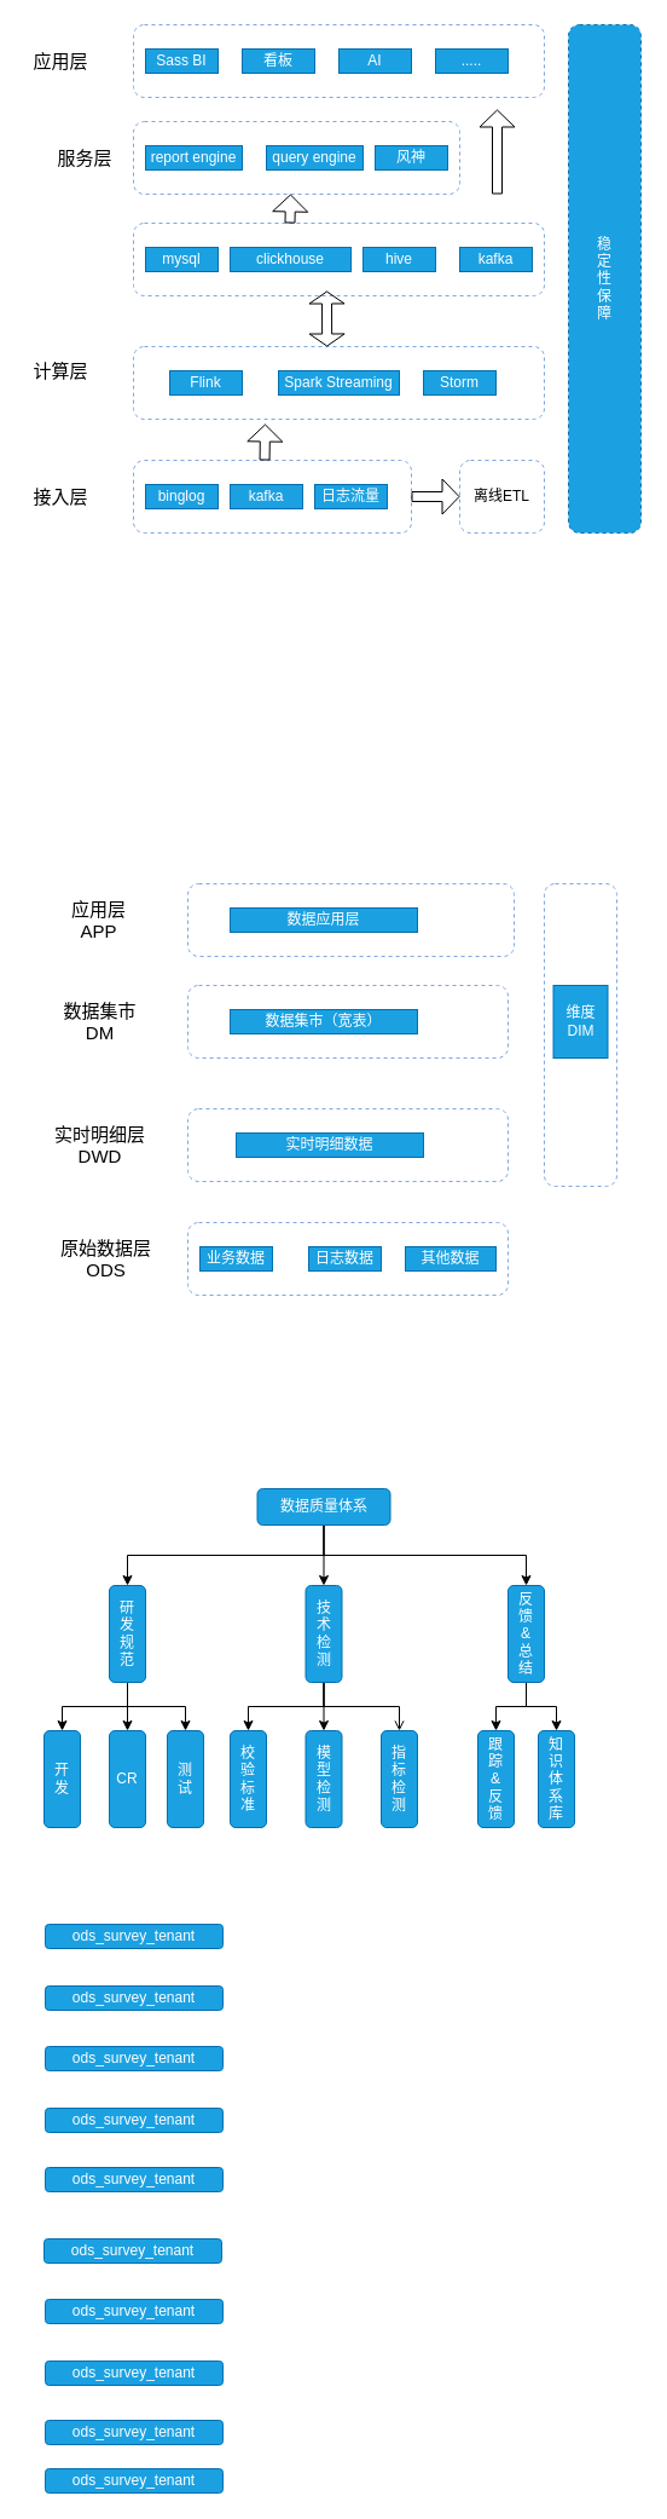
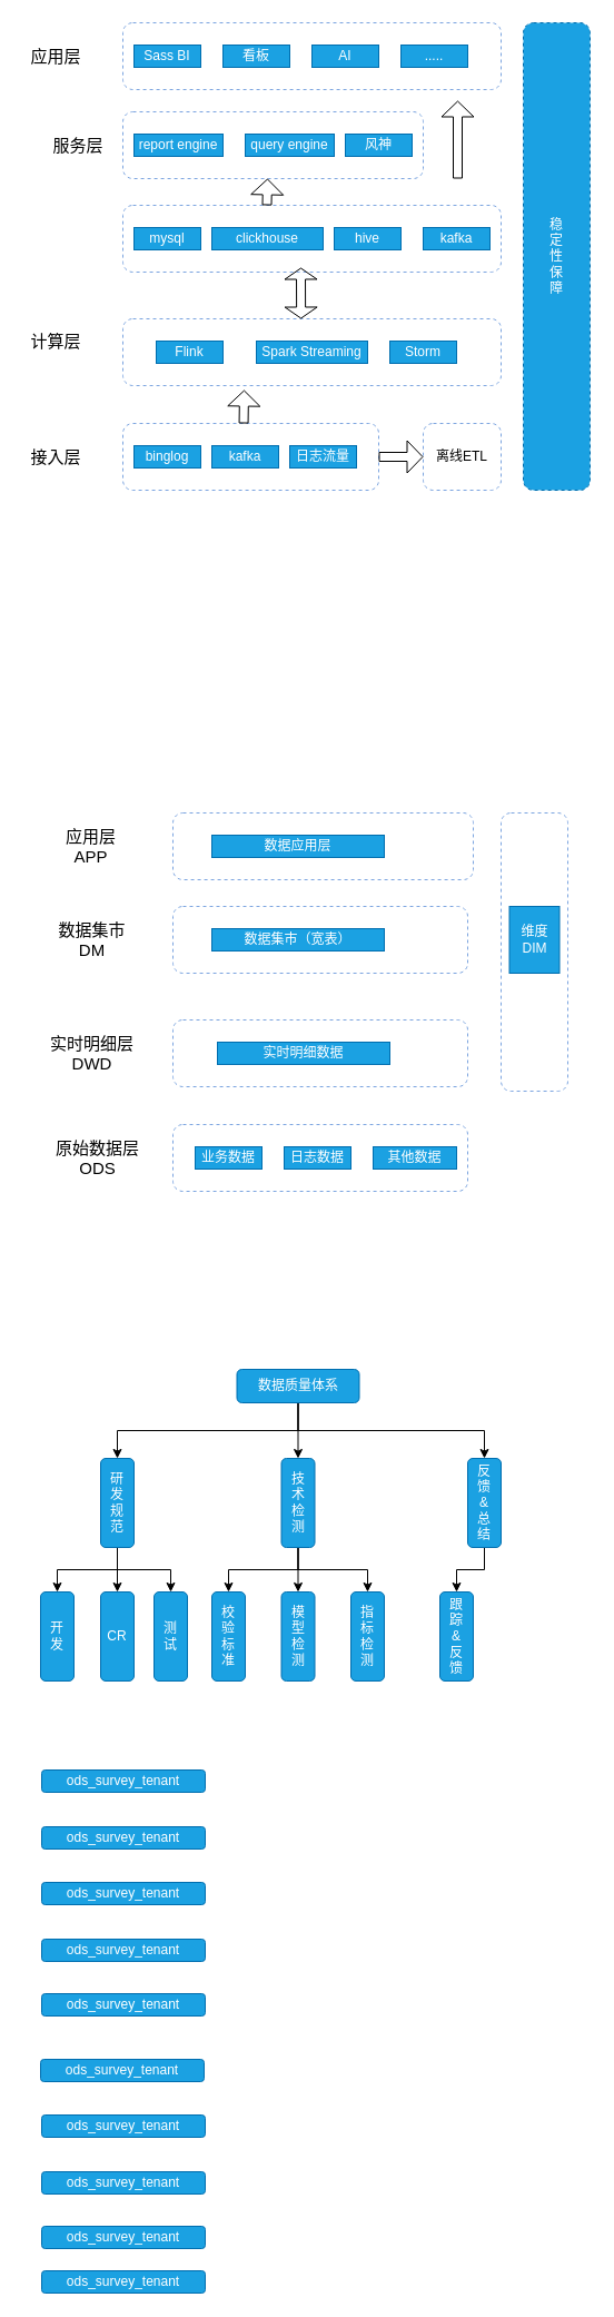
  <mxCell id="0" />
  <mxCell id="1" parent="0" />
  <mxCell id="2" value="" style="rounded=1;whiteSpace=wrap;html=1;dashed=1;strokeColor=#7EA6E0;" parent="1" vertex="1"><mxGeometry x="110" y="380" width="230" height="60" as="geometry" /></mxCell>
  <mxCell id="3" value="binglog" style="rounded=0;whiteSpace=wrap;html=1;strokeColor=#006EAF;fillColor=#1ba1e2;fontColor=#ffffff;" parent="1" vertex="1"><mxGeometry x="120" y="400" width="60" height="20" as="geometry" /></mxCell>
  <mxCell id="4" value="kafka" style="rounded=0;whiteSpace=wrap;html=1;strokeColor=#006EAF;fillColor=#1ba1e2;fontColor=#ffffff;" parent="1" vertex="1"><mxGeometry x="190" y="400" width="60" height="20" as="geometry" /></mxCell>
  <mxCell id="5" value="日志流量" style="rounded=0;whiteSpace=wrap;html=1;strokeColor=#006EAF;fillColor=#1ba1e2;fontColor=#ffffff;" parent="1" vertex="1"><mxGeometry x="260" y="400" width="60" height="20" as="geometry" /></mxCell>
  <mxCell id="6" value="&lt;font style=&quot;font-size: 15px&quot;&gt;接入层&lt;/font&gt;" style="text;html=1;strokeColor=none;fillColor=none;align=center;verticalAlign=middle;whiteSpace=wrap;rounded=0;" parent="1" vertex="1"><mxGeometry x="20" y="400" width="60" height="20" as="geometry" /></mxCell>
  <mxCell id="7" value="" style="rounded=1;whiteSpace=wrap;html=1;dashed=1;strokeColor=#7EA6E0;" parent="1" vertex="1"><mxGeometry x="110" y="286" width="340" height="60" as="geometry" /></mxCell>
  <mxCell id="8" value="Flink" style="rounded=0;whiteSpace=wrap;html=1;strokeColor=#006EAF;fillColor=#1ba1e2;fontColor=#ffffff;" parent="1" vertex="1"><mxGeometry x="140" y="306" width="60" height="20" as="geometry" /></mxCell>
  <mxCell id="9" value="Spark Streaming" style="rounded=0;whiteSpace=wrap;html=1;strokeColor=#006EAF;fillColor=#1ba1e2;fontColor=#ffffff;" parent="1" vertex="1"><mxGeometry x="230" y="306" width="100" height="20" as="geometry" /></mxCell>
  <mxCell id="10" value="Storm" style="rounded=0;whiteSpace=wrap;html=1;strokeColor=#006EAF;fillColor=#1ba1e2;fontColor=#ffffff;" parent="1" vertex="1"><mxGeometry x="350" y="306" width="60" height="20" as="geometry" /></mxCell>
  <mxCell id="11" value="&lt;span style=&quot;font-size: 15px&quot;&gt;计算层&lt;/span&gt;" style="text;html=1;strokeColor=none;fillColor=none;align=center;verticalAlign=middle;whiteSpace=wrap;rounded=0;" parent="1" vertex="1"><mxGeometry x="20" y="296" width="60" height="20" as="geometry" /></mxCell>
  <mxCell id="12" value="" style="rounded=1;whiteSpace=wrap;html=1;dashed=1;strokeColor=#7EA6E0;" parent="1" vertex="1"><mxGeometry x="110" y="184" width="340" height="60" as="geometry" /></mxCell>
  <mxCell id="13" value="mysql" style="rounded=0;whiteSpace=wrap;html=1;strokeColor=#006EAF;fillColor=#1ba1e2;fontColor=#ffffff;" parent="1" vertex="1"><mxGeometry x="120" y="204" width="60" height="20" as="geometry" /></mxCell>
  <mxCell id="14" value="clickhouse" style="rounded=0;whiteSpace=wrap;html=1;strokeColor=#006EAF;fillColor=#1ba1e2;fontColor=#ffffff;" parent="1" vertex="1"><mxGeometry x="190" y="204" width="100" height="20" as="geometry" /></mxCell>
  <mxCell id="15" value="hive" style="rounded=0;whiteSpace=wrap;html=1;strokeColor=#006EAF;fillColor=#1ba1e2;fontColor=#ffffff;" parent="1" vertex="1"><mxGeometry x="300" y="204" width="60" height="20" as="geometry" /></mxCell>
  <mxCell id="16" value="kafka" style="rounded=0;whiteSpace=wrap;html=1;strokeColor=#006EAF;fillColor=#1ba1e2;fontColor=#ffffff;" parent="1" vertex="1"><mxGeometry x="380" y="204" width="60" height="20" as="geometry" /></mxCell>
  <mxCell id="17" value="&lt;span style=&quot;font-size: 15px&quot;&gt;服务层&lt;/span&gt;" style="text;html=1;strokeColor=none;fillColor=none;align=center;verticalAlign=middle;whiteSpace=wrap;rounded=0;" parent="1" vertex="1"><mxGeometry x="40" y="120" width="60" height="20" as="geometry" /></mxCell>
  <mxCell id="18" value="" style="rounded=1;whiteSpace=wrap;html=1;dashed=1;strokeColor=#7EA6E0;" parent="1" vertex="1"><mxGeometry x="110" y="100" width="270" height="60" as="geometry" /></mxCell>
  <mxCell id="19" value="report engine" style="rounded=0;whiteSpace=wrap;html=1;strokeColor=#006EAF;fillColor=#1ba1e2;fontColor=#ffffff;" parent="1" vertex="1"><mxGeometry x="120" y="120" width="80" height="20" as="geometry" /></mxCell>
  <mxCell id="20" value="query engine" style="rounded=0;whiteSpace=wrap;html=1;strokeColor=#006EAF;fillColor=#1ba1e2;fontColor=#ffffff;" parent="1" vertex="1"><mxGeometry x="220" y="120" width="80" height="20" as="geometry" /></mxCell>
  <mxCell id="21" value="风神" style="rounded=0;whiteSpace=wrap;html=1;strokeColor=#006EAF;fillColor=#1ba1e2;fontColor=#ffffff;" parent="1" vertex="1"><mxGeometry x="310" y="120" width="60" height="20" as="geometry" /></mxCell>
  <mxCell id="22" value="&lt;span style=&quot;font-size: 15px&quot;&gt;应用层&lt;/span&gt;" style="text;html=1;strokeColor=none;fillColor=none;align=center;verticalAlign=middle;whiteSpace=wrap;rounded=0;" parent="1" vertex="1"><mxGeometry x="20" y="40" width="60" height="20" as="geometry" /></mxCell>
  <mxCell id="23" value="" style="shape=flexArrow;endArrow=classic;html=1;width=8;endSize=4.33;exitX=0.472;exitY=0;exitDx=0;exitDy=0;exitPerimeter=0;" parent="1" source="2" edge="1"><mxGeometry width="50" height="50" relative="1" as="geometry"><mxPoint x="220" y="380" as="sourcePoint" /><mxPoint x="219" y="350" as="targetPoint" /></mxGeometry></mxCell>
  <mxCell id="24" value="离线ETL" style="rounded=1;whiteSpace=wrap;html=1;dashed=1;strokeColor=#7EA6E0;" parent="1" vertex="1"><mxGeometry x="380" y="380" width="70" height="60" as="geometry" /></mxCell>
  <mxCell id="25" value="" style="shape=flexArrow;endArrow=classic;html=1;exitX=0.471;exitY=0;exitDx=0;exitDy=0;exitPerimeter=0;startArrow=block;width=8;endSize=3;startSize=3;" parent="1" source="7" edge="1"><mxGeometry width="50" height="50" relative="1" as="geometry"><mxPoint x="270" y="277" as="sourcePoint" /><mxPoint x="270" y="240" as="targetPoint" /></mxGeometry></mxCell>
  <mxCell id="26" value="" style="rounded=1;whiteSpace=wrap;html=1;dashed=1;strokeColor=#7EA6E0;" parent="1" vertex="1"><mxGeometry x="110" y="20" width="340" height="60" as="geometry" /></mxCell>
  <mxCell id="27" value="Sass BI" style="rounded=0;whiteSpace=wrap;html=1;strokeColor=#006EAF;fillColor=#1ba1e2;fontColor=#ffffff;" parent="1" vertex="1"><mxGeometry x="120" y="40" width="60" height="20" as="geometry" /></mxCell>
  <mxCell id="28" value="看板" style="rounded=0;whiteSpace=wrap;html=1;strokeColor=#006EAF;fillColor=#1ba1e2;fontColor=#ffffff;" parent="1" vertex="1"><mxGeometry x="200" y="40" width="60" height="20" as="geometry" /></mxCell>
  <mxCell id="29" value="AI" style="rounded=0;whiteSpace=wrap;html=1;strokeColor=#006EAF;fillColor=#1ba1e2;fontColor=#ffffff;" parent="1" vertex="1"><mxGeometry x="280" y="40" width="60" height="20" as="geometry" /></mxCell>
  <mxCell id="30" value="....." style="rounded=0;whiteSpace=wrap;html=1;strokeColor=#006EAF;fillColor=#1ba1e2;fontColor=#ffffff;" parent="1" vertex="1"><mxGeometry x="360" y="40" width="60" height="20" as="geometry" /></mxCell>
  <mxCell id="31" value="" style="shape=flexArrow;endArrow=classic;html=1;width=8;endSize=4.33;exitX=0.472;exitY=0;exitDx=0;exitDy=0;exitPerimeter=0;" parent="1" edge="1"><mxGeometry width="50" height="50" relative="1" as="geometry"><mxPoint x="239.5" y="184" as="sourcePoint" /><mxPoint x="240" y="160" as="targetPoint" /></mxGeometry></mxCell>
  <mxCell id="32" value="" style="shape=flexArrow;endArrow=classic;html=1;width=8;endSize=4.33;" parent="1" edge="1"><mxGeometry width="50" height="50" relative="1" as="geometry"><mxPoint x="411" y="160" as="sourcePoint" /><mxPoint x="411" y="90" as="targetPoint" /></mxGeometry></mxCell>
  <mxCell id="33" value="" style="shape=flexArrow;endArrow=classic;html=1;width=8;endSize=4.33;exitX=1;exitY=0.5;exitDx=0;exitDy=0;entryX=0;entryY=0.5;entryDx=0;entryDy=0;" parent="1" source="2" target="24" edge="1"><mxGeometry width="50" height="50" relative="1" as="geometry"><mxPoint x="360" y="425" as="sourcePoint" /><mxPoint x="360" y="395" as="targetPoint" /></mxGeometry></mxCell>
  <mxCell id="34" value="" style="rounded=1;whiteSpace=wrap;html=1;dashed=1;strokeColor=#7EA6E0;" parent="1" vertex="1"><mxGeometry x="155" y="1010" width="265" height="60" as="geometry" /></mxCell>
- <mxCell id="35" value="业务数据" style="rounded=0;whiteSpace=wrap;html=1;strokeColor=#006EAF;fillColor=#1ba1e2;fontColor=#ffffff;" parent="1" vertex="1"><mxGeometry x="165" y="1030" width="60" height="20" as="geometry" /></mxCell>
+ <mxCell id="35" value="业务数据" style="rounded=0;whiteSpace=wrap;html=1;strokeColor=#006EAF;fillColor=#1ba1e2;fontColor=#ffffff;" parent="1" vertex="1"><mxGeometry x="175" y="1030" width="60" height="20" as="geometry" /></mxCell>
  <mxCell id="36" value="日志数据" style="rounded=0;whiteSpace=wrap;html=1;strokeColor=#006EAF;fillColor=#1ba1e2;fontColor=#ffffff;" parent="1" vertex="1"><mxGeometry x="255" y="1030" width="60" height="20" as="geometry" /></mxCell>
  <mxCell id="37" value="&lt;span style=&quot;font-size: 15px&quot;&gt;原始数据层&lt;br&gt;ODS&lt;/span&gt;" style="text;html=1;strokeColor=none;fillColor=none;align=center;verticalAlign=middle;whiteSpace=wrap;rounded=0;" parent="1" vertex="1"><mxGeometry x="40" y="1030" width="95" height="20" as="geometry" /></mxCell>
  <mxCell id="38" value="" style="rounded=1;whiteSpace=wrap;html=1;dashed=1;strokeColor=#7EA6E0;" parent="1" vertex="1"><mxGeometry x="155" y="916" width="265" height="60" as="geometry" /></mxCell>
  <mxCell id="39" value="实时明细数据" style="rounded=0;whiteSpace=wrap;html=1;strokeColor=#006EAF;fillColor=#1ba1e2;fontColor=#ffffff;" parent="1" vertex="1"><mxGeometry x="195" y="936" width="155" height="20" as="geometry" /></mxCell>
  <mxCell id="40" value="" style="rounded=1;whiteSpace=wrap;html=1;dashed=1;strokeColor=#7EA6E0;" parent="1" vertex="1"><mxGeometry x="155" y="814" width="265" height="60" as="geometry" /></mxCell>
  <mxCell id="41" value="&lt;span style=&quot;font-size: 15px&quot;&gt;数据集市&lt;br&gt;DM&lt;/span&gt;" style="text;html=1;strokeColor=none;fillColor=none;align=center;verticalAlign=middle;whiteSpace=wrap;rounded=0;" parent="1" vertex="1"><mxGeometry x="40" y="834" width="85" height="20" as="geometry" /></mxCell>
  <mxCell id="42" value="" style="rounded=1;whiteSpace=wrap;html=1;dashed=1;strokeColor=#7EA6E0;" parent="1" vertex="1"><mxGeometry x="155" y="730" width="270" height="60" as="geometry" /></mxCell>
  <mxCell id="43" value="&lt;span style=&quot;font-size: 15px&quot;&gt;实时明细层&lt;br&gt;DWD&lt;/span&gt;" style="text;html=1;strokeColor=none;fillColor=none;align=center;verticalAlign=middle;whiteSpace=wrap;rounded=0;" parent="1" vertex="1"><mxGeometry x="40" y="936" width="85" height="20" as="geometry" /></mxCell>
  <mxCell id="44" value="其他数据" style="rounded=0;whiteSpace=wrap;html=1;strokeColor=#006EAF;fillColor=#1ba1e2;fontColor=#ffffff;" parent="1" vertex="1"><mxGeometry x="335" y="1030" width="75" height="20" as="geometry" /></mxCell>
  <mxCell id="45" value="数据集市（宽表）" style="rounded=0;whiteSpace=wrap;html=1;strokeColor=#006EAF;fillColor=#1ba1e2;fontColor=#ffffff;" parent="1" vertex="1"><mxGeometry x="190" y="834" width="155" height="20" as="geometry" /></mxCell>
  <mxCell id="46" value="&lt;span style=&quot;font-size: 15px&quot;&gt;应用层&lt;br&gt;APP&lt;/span&gt;" style="text;html=1;strokeColor=none;fillColor=none;align=center;verticalAlign=middle;whiteSpace=wrap;rounded=0;" parent="1" vertex="1"><mxGeometry x="50" y="750" width="62.5" height="20" as="geometry" /></mxCell>
  <mxCell id="47" value="数据应用层" style="rounded=0;whiteSpace=wrap;html=1;strokeColor=#006EAF;fillColor=#1ba1e2;fontColor=#ffffff;" parent="1" vertex="1"><mxGeometry x="190" y="750" width="155" height="20" as="geometry" /></mxCell>
  <mxCell id="48" value="" style="rounded=1;whiteSpace=wrap;html=1;dashed=1;strokeColor=#7EA6E0;" parent="1" vertex="1"><mxGeometry x="450" y="730" width="60" height="250" as="geometry" /></mxCell>
  <mxCell id="49" value="维度&lt;br&gt;DIM" style="rounded=0;whiteSpace=wrap;html=1;strokeColor=#006EAF;fillColor=#1ba1e2;fontColor=#ffffff;" parent="1" vertex="1"><mxGeometry x="457.5" y="814" width="45" height="60" as="geometry" /></mxCell>
  <mxCell id="50" value="稳&lt;br&gt;定&lt;br&gt;性&lt;br&gt;保&lt;br&gt;障" style="rounded=1;whiteSpace=wrap;html=1;dashed=1;strokeColor=#006EAF;fillColor=#1ba1e2;fontColor=#ffffff;" parent="1" vertex="1"><mxGeometry x="470" y="20" width="60" height="420" as="geometry" /></mxCell>
  <mxCell id="51" style="edgeStyle=orthogonalEdgeStyle;rounded=0;orthogonalLoop=1;jettySize=auto;html=1;exitX=0.5;exitY=1;exitDx=0;exitDy=0;entryX=0.5;entryY=0;entryDx=0;entryDy=0;" parent="1" source="54" target="58" edge="1"><mxGeometry relative="1" as="geometry" /></mxCell>
  <mxCell id="52" style="edgeStyle=orthogonalEdgeStyle;rounded=0;orthogonalLoop=1;jettySize=auto;html=1;exitX=0.5;exitY=1;exitDx=0;exitDy=0;entryX=0.5;entryY=0;entryDx=0;entryDy=0;" parent="1" source="54" target="62" edge="1"><mxGeometry relative="1" as="geometry" /></mxCell>
  <mxCell id="53" style="edgeStyle=orthogonalEdgeStyle;rounded=0;orthogonalLoop=1;jettySize=auto;html=1;exitX=0.5;exitY=1;exitDx=0;exitDy=0;entryX=0.5;entryY=0;entryDx=0;entryDy=0;" parent="1" source="54" target="65" edge="1"><mxGeometry relative="1" as="geometry" /></mxCell>
  <mxCell id="54" value="数据质量体系" style="rounded=1;whiteSpace=wrap;html=1;fillColor=#1ba1e2;strokeColor=#006EAF;fontColor=#ffffff;" parent="1" vertex="1"><mxGeometry x="212.5" y="1230" width="110" height="30" as="geometry" /></mxCell>
  <mxCell id="55" style="edgeStyle=orthogonalEdgeStyle;rounded=0;orthogonalLoop=1;jettySize=auto;html=1;exitX=0.5;exitY=1;exitDx=0;exitDy=0;entryX=0.5;entryY=0;entryDx=0;entryDy=0;" parent="1" source="58" target="69" edge="1"><mxGeometry relative="1" as="geometry" /></mxCell>
  <mxCell id="56" style="edgeStyle=orthogonalEdgeStyle;rounded=0;orthogonalLoop=1;jettySize=auto;html=1;exitX=0.5;exitY=1;exitDx=0;exitDy=0;entryX=0.5;entryY=0;entryDx=0;entryDy=0;" parent="1" source="58" target="70" edge="1"><mxGeometry relative="1" as="geometry" /></mxCell>
  <mxCell id="57" style="edgeStyle=orthogonalEdgeStyle;rounded=0;orthogonalLoop=1;jettySize=auto;html=1;exitX=0.5;exitY=1;exitDx=0;exitDy=0;" parent="1" source="58" target="71" edge="1"><mxGeometry relative="1" as="geometry" /></mxCell>
  <mxCell id="58" value="研&lt;br&gt;发&lt;br&gt;规&lt;br&gt;范" style="rounded=1;whiteSpace=wrap;html=1;fillColor=#1ba1e2;strokeColor=#006EAF;fontColor=#ffffff;" parent="1" vertex="1"><mxGeometry x="90" y="1310" width="30" height="80" as="geometry" /></mxCell>
  <mxCell id="59" style="edgeStyle=orthogonalEdgeStyle;rounded=0;orthogonalLoop=1;jettySize=auto;html=1;exitX=0.5;exitY=1;exitDx=0;exitDy=0;entryX=0.5;entryY=0;entryDx=0;entryDy=0;" parent="1" source="62" target="67" edge="1"><mxGeometry relative="1" as="geometry" /></mxCell>
  <mxCell id="60" style="edgeStyle=orthogonalEdgeStyle;rounded=0;orthogonalLoop=1;jettySize=auto;html=1;exitX=0.5;exitY=1;exitDx=0;exitDy=0;entryX=0.5;entryY=0;entryDx=0;entryDy=0;" parent="1" source="62" target="66" edge="1"><mxGeometry relative="1" as="geometry" /></mxCell>
- <mxCell id="61" style="edgeStyle=orthogonalEdgeStyle;rounded=0;orthogonalLoop=1;jettySize=auto;html=1;exitX=0.5;exitY=1;exitDx=0;exitDy=0;endArrow=open;" parent="1" source="62" target="68" edge="1"><mxGeometry relative="1" as="geometry" /></mxCell>
+ <mxCell id="61" style="edgeStyle=orthogonalEdgeStyle;rounded=0;orthogonalLoop=1;jettySize=auto;html=1;exitX=0.5;exitY=1;exitDx=0;exitDy=0;" parent="1" source="62" target="68" edge="1"><mxGeometry relative="1" as="geometry" /></mxCell>
  <mxCell id="62" value="技&lt;br&gt;术&lt;br&gt;检&lt;br&gt;测" style="rounded=1;whiteSpace=wrap;html=1;fillColor=#1ba1e2;strokeColor=#006EAF;fontColor=#ffffff;" parent="1" vertex="1"><mxGeometry x="252.5" y="1310" width="30" height="80" as="geometry" /></mxCell>
  <mxCell id="63" style="edgeStyle=orthogonalEdgeStyle;rounded=0;orthogonalLoop=1;jettySize=auto;html=1;exitX=0.5;exitY=1;exitDx=0;exitDy=0;entryX=0.5;entryY=0;entryDx=0;entryDy=0;" parent="1" source="65" target="72" edge="1"><mxGeometry relative="1" as="geometry" /></mxCell>
- <mxCell id="64" style="edgeStyle=orthogonalEdgeStyle;rounded=0;orthogonalLoop=1;jettySize=auto;html=1;exitX=0.5;exitY=1;exitDx=0;exitDy=0;entryX=0.5;entryY=0;entryDx=0;entryDy=0;" parent="1" source="65" target="73" edge="1"><mxGeometry relative="1" as="geometry" /></mxCell>
  <mxCell id="65" value="反&lt;br&gt;馈&lt;br&gt;&amp;amp;&lt;br&gt;总&lt;br&gt;结" style="rounded=1;whiteSpace=wrap;html=1;fillColor=#1ba1e2;strokeColor=#006EAF;fontColor=#ffffff;" parent="1" vertex="1"><mxGeometry x="420" y="1310" width="30" height="80" as="geometry" /></mxCell>
  <mxCell id="66" value="模&lt;br&gt;型&lt;br&gt;检&lt;br&gt;测" style="rounded=1;whiteSpace=wrap;html=1;fillColor=#1ba1e2;strokeColor=#006EAF;fontColor=#ffffff;" parent="1" vertex="1"><mxGeometry x="252.5" y="1430" width="30" height="80" as="geometry" /></mxCell>
  <mxCell id="67" value="校&lt;br&gt;验&lt;br&gt;标&lt;br&gt;准" style="rounded=1;whiteSpace=wrap;html=1;fillColor=#1ba1e2;strokeColor=#006EAF;fontColor=#ffffff;" parent="1" vertex="1"><mxGeometry x="190" y="1430" width="30" height="80" as="geometry" /></mxCell>
  <mxCell id="68" value="指&lt;br&gt;标&lt;br&gt;检&lt;br&gt;测" style="rounded=1;whiteSpace=wrap;html=1;fillColor=#1ba1e2;strokeColor=#006EAF;fontColor=#ffffff;" parent="1" vertex="1"><mxGeometry x="315" y="1430" width="30" height="80" as="geometry" /></mxCell>
  <mxCell id="69" value="开&lt;br&gt;发" style="rounded=1;whiteSpace=wrap;html=1;fillColor=#1ba1e2;strokeColor=#006EAF;fontColor=#ffffff;" parent="1" vertex="1"><mxGeometry x="36" y="1430" width="30" height="80" as="geometry" /></mxCell>
  <mxCell id="70" value="CR" style="rounded=1;whiteSpace=wrap;html=1;fillColor=#1ba1e2;strokeColor=#006EAF;fontColor=#ffffff;" parent="1" vertex="1"><mxGeometry x="90" y="1430" width="30" height="80" as="geometry" /></mxCell>
  <mxCell id="71" value="测&lt;br&gt;试" style="rounded=1;whiteSpace=wrap;html=1;fillColor=#1ba1e2;strokeColor=#006EAF;fontColor=#ffffff;" parent="1" vertex="1"><mxGeometry x="138" y="1430" width="30" height="80" as="geometry" /></mxCell>
  <mxCell id="72" value="跟&lt;br&gt;踪&lt;br&gt;&amp;amp;&lt;br&gt;反&lt;br&gt;馈" style="rounded=1;whiteSpace=wrap;html=1;fillColor=#1ba1e2;strokeColor=#006EAF;fontColor=#ffffff;" parent="1" vertex="1"><mxGeometry x="395" y="1430" width="30" height="80" as="geometry" /></mxCell>
- <mxCell id="73" value="知&lt;br&gt;识&lt;br&gt;体&lt;br&gt;系&lt;br&gt;库" style="rounded=1;whiteSpace=wrap;html=1;fillColor=#1ba1e2;strokeColor=#006EAF;fontColor=#ffffff;" parent="1" vertex="1"><mxGeometry x="445" y="1430" width="30" height="80" as="geometry" /></mxCell>
  <mxCell id="74" value="ods_survey_tenant" style="rounded=1;whiteSpace=wrap;html=1;fillColor=#1ba1e2;strokeColor=#006EAF;fontColor=#ffffff;" vertex="1" parent="1"><mxGeometry x="37" y="1590" width="147" height="20" as="geometry" /></mxCell>
  <mxCell id="75" value="ods_survey_tenant" style="rounded=1;whiteSpace=wrap;html=1;fillColor=#1ba1e2;strokeColor=#006EAF;fontColor=#ffffff;" vertex="1" parent="1"><mxGeometry x="37" y="1641" width="147" height="20" as="geometry" /></mxCell>
  <mxCell id="76" value="ods_survey_tenant" style="rounded=1;whiteSpace=wrap;html=1;fillColor=#1ba1e2;strokeColor=#006EAF;fontColor=#ffffff;" vertex="1" parent="1"><mxGeometry x="37" y="1691" width="147" height="20" as="geometry" /></mxCell>
  <mxCell id="77" value="ods_survey_tenant" style="rounded=1;whiteSpace=wrap;html=1;fillColor=#1ba1e2;strokeColor=#006EAF;fontColor=#ffffff;" vertex="1" parent="1"><mxGeometry x="37" y="1742" width="147" height="20" as="geometry" /></mxCell>
  <mxCell id="78" value="ods_survey_tenant" style="rounded=1;whiteSpace=wrap;html=1;fillColor=#1ba1e2;strokeColor=#006EAF;fontColor=#ffffff;" vertex="1" parent="1"><mxGeometry x="37" y="1791" width="147" height="20" as="geometry" /></mxCell>
  <mxCell id="79" value="ods_survey_tenant" style="rounded=1;whiteSpace=wrap;html=1;fillColor=#1ba1e2;strokeColor=#006EAF;fontColor=#ffffff;" vertex="1" parent="1"><mxGeometry x="36" y="1850" width="147" height="20" as="geometry" /></mxCell>
  <mxCell id="80" value="ods_survey_tenant" style="rounded=1;whiteSpace=wrap;html=1;fillColor=#1ba1e2;strokeColor=#006EAF;fontColor=#ffffff;" vertex="1" parent="1"><mxGeometry x="37" y="1900" width="147" height="20" as="geometry" /></mxCell>
  <mxCell id="81" value="ods_survey_tenant" style="rounded=1;whiteSpace=wrap;html=1;fillColor=#1ba1e2;strokeColor=#006EAF;fontColor=#ffffff;" vertex="1" parent="1"><mxGeometry x="37" y="1951" width="147" height="20" as="geometry" /></mxCell>
  <mxCell id="82" value="ods_survey_tenant" style="rounded=1;whiteSpace=wrap;html=1;fillColor=#1ba1e2;strokeColor=#006EAF;fontColor=#ffffff;" vertex="1" parent="1"><mxGeometry x="37" y="2000" width="147" height="20" as="geometry" /></mxCell>
  <mxCell id="83" value="ods_survey_tenant" style="rounded=1;whiteSpace=wrap;html=1;fillColor=#1ba1e2;strokeColor=#006EAF;fontColor=#ffffff;" vertex="1" parent="1"><mxGeometry x="37" y="2040" width="147" height="20" as="geometry" /></mxCell>
